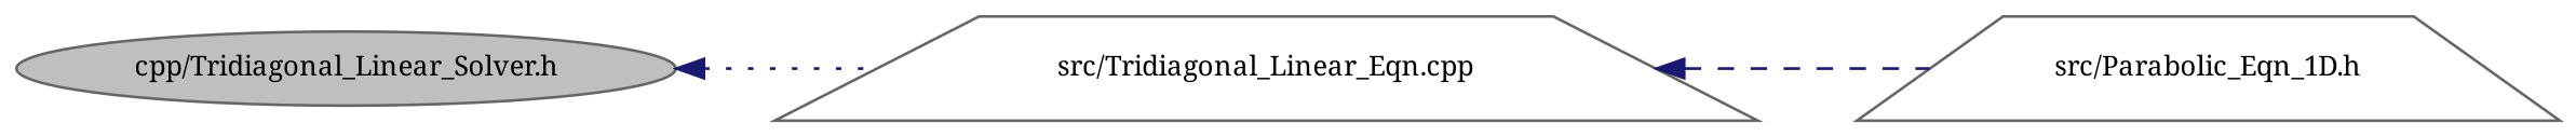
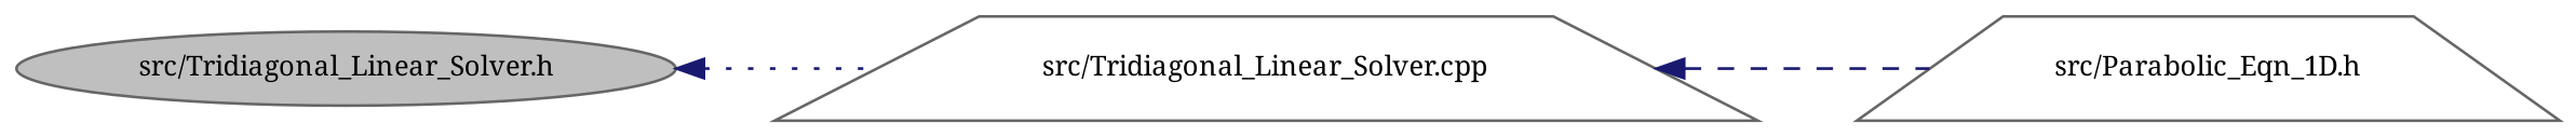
  digraph {
    fontname="Noto Serif"
    rankdir=LR
    node [color=gray40 fillcolor=white fontname="Noto Serif" fontsize=10 shape=trapezium style=filled]
    edge [color=midnightblue dir=back fontname="Noto Serif" fontsize=10 labelfontname="FreeSans.ttf" labelfontsize=10]
-   n1 [fillcolor=grey75 fontcolor=black height=0.2 label="cpp/Tridiagonal_Linear_Solver.h" shape=ellipse width=0.4]
-   n2 [height=0.2 label="src/Tridiagonal_Linear_Eqn.cpp" width=0.4]
+   n1 [fillcolor=grey75 fontcolor=black height=0.2 label="src/Tridiagonal_Linear_Solver.h" shape=ellipse width=0.4]
+   n2 [height=0.2 label="src/Tridiagonal_Linear_Solver.cpp" width=0.4]
    n3 [height=0.2 label="src/Parabolic_Eqn_1D.h" width=0.4]
    n1 -> n2 [style=dotted]
    n2 -> n3 [style=dashed]
  }
